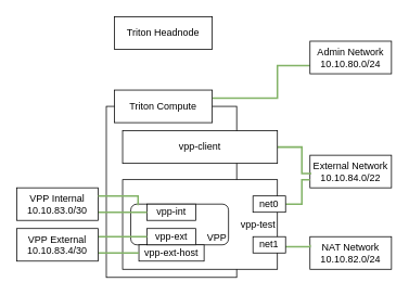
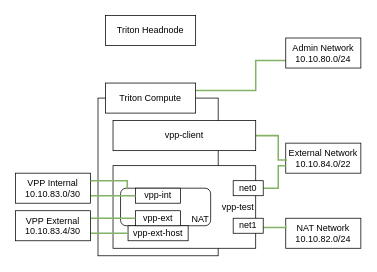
  <mxCell id="0" />
  <mxCell id="1" parent="0" />
  <mxCell id="2" value="" style="rounded=0;whiteSpace=wrap;html=1;" vertex="1" parent="1"><mxGeometry x="130" y="130" width="160" height="210" as="geometry" /></mxCell>
  <mxCell id="3" value="Triton Headnode" style="rounded=0;whiteSpace=wrap;html=1;" vertex="1" parent="1"><mxGeometry x="140" y="20" width="120" height="40" as="geometry" /></mxCell>
  <mxCell id="4" style="edgeStyle=orthogonalEdgeStyle;rounded=0;orthogonalLoop=1;jettySize=auto;html=1;exitX=1;exitY=0.25;exitDx=0;exitDy=0;entryX=0;entryY=0.75;entryDx=0;entryDy=0;endArrow=none;endFill=0;strokeWidth=2;fillColor=#d5e8d4;strokeColor=#82b366;" edge="1" parent="1" source="5" target="6"><mxGeometry relative="1" as="geometry"><Array as="points"><mxPoint x="340" y="120" /><mxPoint x="340" y="80" /></Array></mxGeometry></mxCell>
  <mxCell id="5" value="Triton Compute" style="rounded=0;whiteSpace=wrap;html=1;" vertex="1" parent="1"><mxGeometry x="140" y="110" width="120" height="40" as="geometry" /></mxCell>
  <mxCell id="6" value="&lt;div&gt;Admin Network&lt;br&gt;&lt;/div&gt;&lt;div&gt;10.10.80.0/24&lt;br&gt;&lt;/div&gt;" style="rounded=0;whiteSpace=wrap;html=1;align=center;verticalAlign=top;" vertex="1" parent="1"><mxGeometry x="380" y="50" width="100" height="40" as="geometry" /></mxCell>
  <mxCell id="7" value="&lt;div&gt;External Network&lt;br&gt;&lt;/div&gt;&lt;div&gt;10.10.84.0/22&lt;br&gt;&lt;/div&gt;" style="rounded=0;whiteSpace=wrap;html=1;align=center;verticalAlign=top;" vertex="1" parent="1"><mxGeometry x="380" y="190" width="100" height="40" as="geometry" /></mxCell>
  <mxCell id="8" value="&lt;div&gt;NAT Network&lt;/div&gt;&lt;div&gt;10.10.82.0/24&lt;br&gt;&lt;/div&gt;" style="rounded=0;whiteSpace=wrap;html=1;align=center;verticalAlign=top;" vertex="1" parent="1"><mxGeometry x="380" y="290" width="100" height="40" as="geometry" /></mxCell>
  <mxCell id="9" value="" style="edgeStyle=orthogonalEdgeStyle;rounded=0;orthogonalLoop=1;jettySize=auto;html=1;endArrow=none;endFill=0;entryX=0.017;entryY=0.563;entryDx=0;entryDy=0;entryPerimeter=0;strokeWidth=2;fillColor=#d5e8d4;strokeColor=#82b366;" edge="1" parent="1" source="10" target="7"><mxGeometry relative="1" as="geometry"><Array as="points"><mxPoint x="370" y="180" /><mxPoint x="370" y="213" /></Array></mxGeometry></mxCell>
  <mxCell id="10" value="vpp-client" style="rounded=0;whiteSpace=wrap;html=1;" vertex="1" parent="1"><mxGeometry x="150" y="160" width="190" height="40" as="geometry" /></mxCell>
  <mxCell id="11" style="edgeStyle=orthogonalEdgeStyle;rounded=0;orthogonalLoop=1;jettySize=auto;html=1;exitX=1;exitY=0.75;exitDx=0;exitDy=0;entryX=0;entryY=0.25;entryDx=0;entryDy=0;endArrow=none;endFill=0;strokeWidth=2;fillColor=#d5e8d4;strokeColor=#82b366;" edge="1" parent="1" source="12" target="8"><mxGeometry relative="1" as="geometry"><Array as="points"><mxPoint x="380" y="303" /></Array></mxGeometry></mxCell>
  <mxCell id="12" value="vpp-test" style="rounded=0;whiteSpace=wrap;html=1;align=right;" vertex="1" parent="1"><mxGeometry x="150" y="220" width="190" height="110" as="geometry" /></mxCell>
- <mxCell id="13" value="VPP" style="rounded=1;whiteSpace=wrap;html=1;verticalAlign=bottom;align=right;" vertex="1" parent="1"><mxGeometry x="160" y="250" width="120" height="50" as="geometry" /></mxCell>
+ <mxCell id="13" value="NAT" style="rounded=1;whiteSpace=wrap;html=1;verticalAlign=bottom;align=right;" vertex="1" parent="1"><mxGeometry x="160" y="250" width="120" height="50" as="geometry" /></mxCell>
  <mxCell id="14" value="vpp-int" style="rounded=0;whiteSpace=wrap;html=1;" vertex="1" parent="1"><mxGeometry x="180" y="250" width="60" height="20" as="geometry" /></mxCell>
  <mxCell id="15" value="vpp-ext-host" style="rounded=0;whiteSpace=wrap;html=1;" vertex="1" parent="1"><mxGeometry x="170" y="300" width="80" height="20" as="geometry" /></mxCell>
  <mxCell id="16" value="vpp-ext" style="rounded=0;whiteSpace=wrap;html=1;" vertex="1" parent="1"><mxGeometry x="180" y="280" width="60" height="20" as="geometry" /></mxCell>
  <mxCell id="17" style="edgeStyle=orthogonalEdgeStyle;rounded=0;orthogonalLoop=1;jettySize=auto;html=1;entryX=0;entryY=0.75;entryDx=0;entryDy=0;endArrow=none;endFill=0;strokeWidth=2;fillColor=#d5e8d4;strokeColor=#82b366;exitX=1;exitY=0.5;exitDx=0;exitDy=0;" edge="1" parent="1" source="24" target="7"><mxGeometry relative="1" as="geometry"><mxPoint x="470" y="270" as="sourcePoint" /></mxGeometry></mxCell>
  <mxCell id="18" style="edgeStyle=orthogonalEdgeStyle;rounded=0;orthogonalLoop=1;jettySize=auto;html=1;exitX=1;exitY=0.75;exitDx=0;exitDy=0;entryX=0;entryY=0.5;entryDx=0;entryDy=0;endArrow=none;endFill=0;strokeWidth=2;fillColor=#d5e8d4;strokeColor=#82b366;" edge="1" parent="1" source="19" target="14"><mxGeometry relative="1" as="geometry"><Array as="points"><mxPoint x="130" y="260" /><mxPoint x="130" y="260" /></Array></mxGeometry></mxCell>
  <mxCell id="19" value="&lt;div&gt;VPP Internal&lt;br&gt;&lt;/div&gt;&lt;div&gt;10.10.83.0/30&lt;br&gt;&lt;/div&gt;" style="rounded=0;whiteSpace=wrap;html=1;align=center;verticalAlign=top;" vertex="1" parent="1"><mxGeometry x="20" y="230" width="100" height="40" as="geometry" /></mxCell>
  <mxCell id="20" style="edgeStyle=orthogonalEdgeStyle;rounded=0;orthogonalLoop=1;jettySize=auto;html=1;exitX=1;exitY=0.25;exitDx=0;exitDy=0;entryX=0;entryY=0.5;entryDx=0;entryDy=0;endArrow=none;endFill=0;strokeWidth=2;fillColor=#d5e8d4;strokeColor=#82b366;" edge="1" parent="1" source="22" target="16"><mxGeometry relative="1" as="geometry" /></mxCell>
  <mxCell id="21" style="edgeStyle=orthogonalEdgeStyle;rounded=0;orthogonalLoop=1;jettySize=auto;html=1;exitX=1;exitY=0.75;exitDx=0;exitDy=0;entryX=0;entryY=0.5;entryDx=0;entryDy=0;endArrow=none;endFill=0;strokeWidth=2;fillColor=#d5e8d4;strokeColor=#82b366;" edge="1" parent="1" source="22" target="15"><mxGeometry relative="1" as="geometry" /></mxCell>
  <mxCell id="22" value="&lt;div&gt;VPP External&lt;br&gt;&lt;/div&gt;&lt;div&gt;10.10.83.4/30&lt;br&gt;&lt;/div&gt;" style="rounded=0;whiteSpace=wrap;html=1;align=center;verticalAlign=top;" vertex="1" parent="1"><mxGeometry x="20" y="280" width="100" height="40" as="geometry" /></mxCell>
  <mxCell id="23" style="edgeStyle=orthogonalEdgeStyle;rounded=0;orthogonalLoop=1;jettySize=auto;html=1;exitX=1;exitY=0.25;exitDx=0;exitDy=0;entryX=0.075;entryY=0.029;entryDx=0;entryDy=0;entryPerimeter=0;endArrow=none;endFill=0;strokeWidth=2;fillColor=#d5e8d4;strokeColor=#82b366;" edge="1" parent="1" source="19" target="13"><mxGeometry relative="1" as="geometry"><Array as="points"><mxPoint x="169" y="240" /></Array></mxGeometry></mxCell>
  <mxCell id="24" value="&lt;div&gt;net0&lt;/div&gt;" style="rounded=0;whiteSpace=wrap;html=1;" vertex="1" parent="1"><mxGeometry x="310" y="240" width="40" height="20" as="geometry" /></mxCell>
  <mxCell id="25" value="&lt;div&gt;net1&lt;/div&gt;" style="rounded=0;whiteSpace=wrap;html=1;" vertex="1" parent="1"><mxGeometry x="310" y="290" width="40" height="20" as="geometry" /></mxCell>
